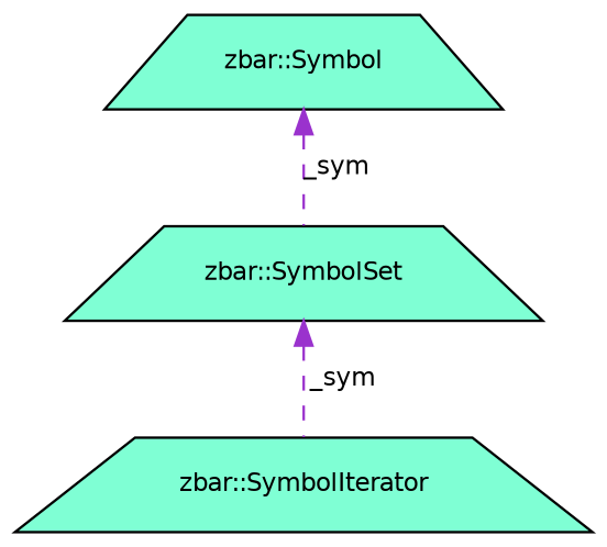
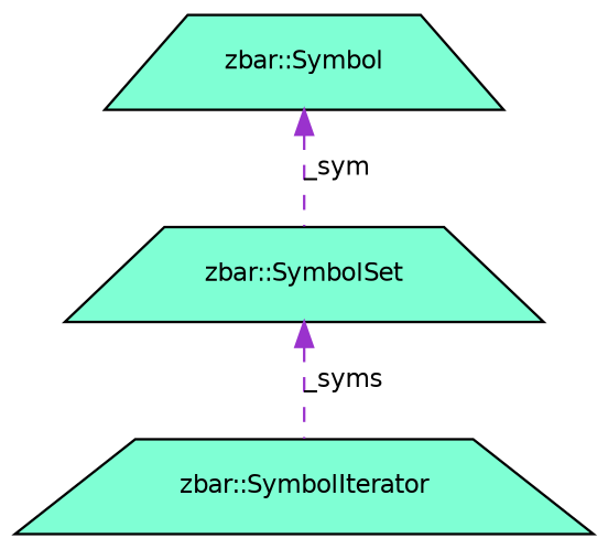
  digraph {
    node [color=black fillcolor=aquamarine fontname=Helvetica fontsize=10 shape=trapezium style=filled]
    edge [color=darkorchid3 dir=back fontname=Helvetica fontsize=10 labelfontname=Helvetica labelfontsize=10 style=dashed]
    n1 [fontcolor=black height=0.2 label="zbar::SymbolIterator" width=0.4]
    n2 [height=0.2 label="zbar::SymbolSet" width=0.4]
    n3 [height=0.2 label="zbar::Symbol" width=0.4]
-   n2 -> n1 [label=_sym]
+   n2 -> n1 [label=_syms]
    n3 -> n2 [label=_sym]
  }
